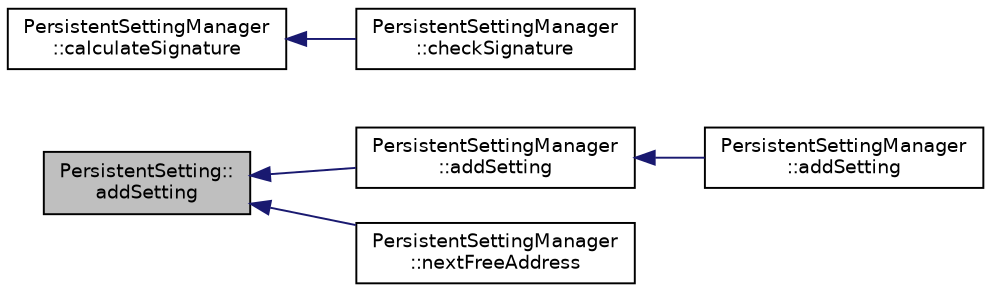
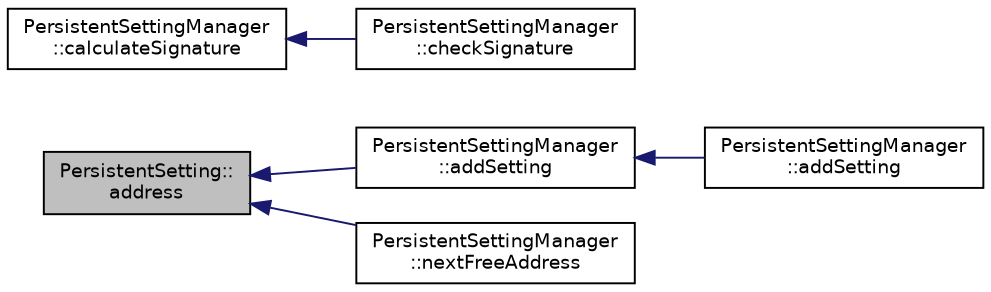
  digraph {
    rankdir=LR
    node [color=black fillcolor=white fontname=Helvetica fontsize=10 shape=record style=filled]
    edge [color=midnightblue dir=back fontname=Helvetica fontsize=10 labelfontname=Helvetica labelfontsize=10 style=solid]
-   n1 [fillcolor=grey75 fontcolor=black height=0.2 label="PersistentSetting::\laddSetting" width=0.4]
+   n1 [fillcolor=grey75 fontcolor=black height=0.2 label="PersistentSetting::\laddress" width=0.4]
    n2 [height=0.2 label="PersistentSettingManager\l::addSetting" width=0.4]
    n3 [height=0.2 label="PersistentSettingManager\l::nextFreeAddress" width=0.4]
    n4 [height=0.2 label="PersistentSettingManager\l::addSetting" width=0.4]
    n5 [height=0.2 label="PersistentSettingManager\l::calculateSignature" width=0.4]
    n6 [height=0.2 label="PersistentSettingManager\l::checkSignature" width=0.4]
    n1 -> n2
    n1 -> n3
    n2 -> n4
    n5 -> n6
  }
